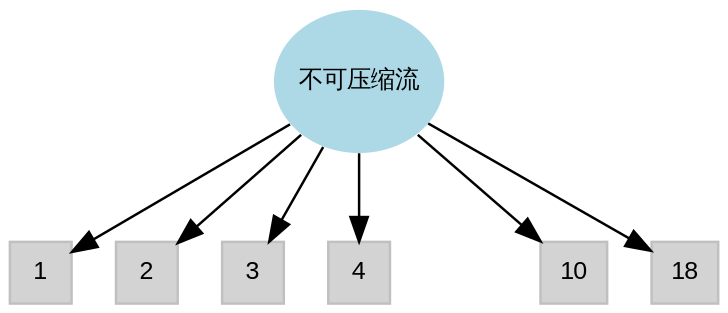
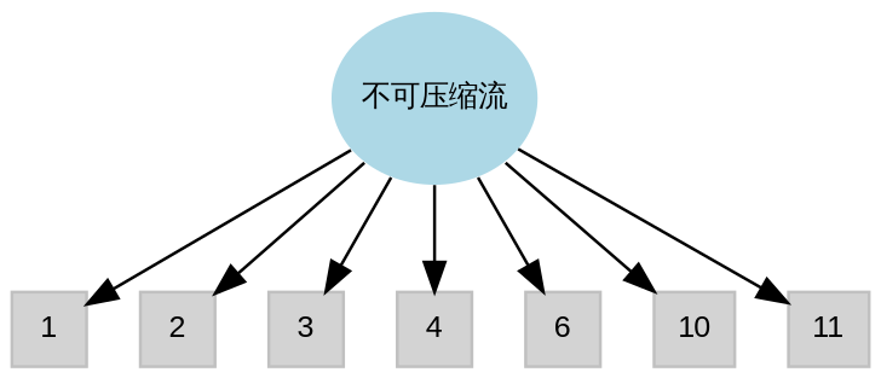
  digraph {
    node [color=gray fillcolor=lightgray fontname=Arial fontsize=10 shape=box style=filled]
    n1 [color=none fillcolor=lightblue height=.8 label="不可压缩流" shape=ellipse width=.8]
    n2 [height=.35 label=1 width=.35]
    n3 [height=.35 label=2 width=.35]
    n4 [height=.35 label=3 width=.35]
    n5 [height=.35 label=4 width=.35]
+   n6 [height=.35 label=6 width=.35]
    n7 [height=.35 label=10 width=.35]
-   n8 [height=.35 label=18 width=.35]
+   n8 [height=.35 label=11 width=.35]
    n1 -> n2
    n1 -> n3
    n1 -> n4
    n1 -> n5
+   n1 -> n6
    n1 -> n7
    n1 -> n8
  }
